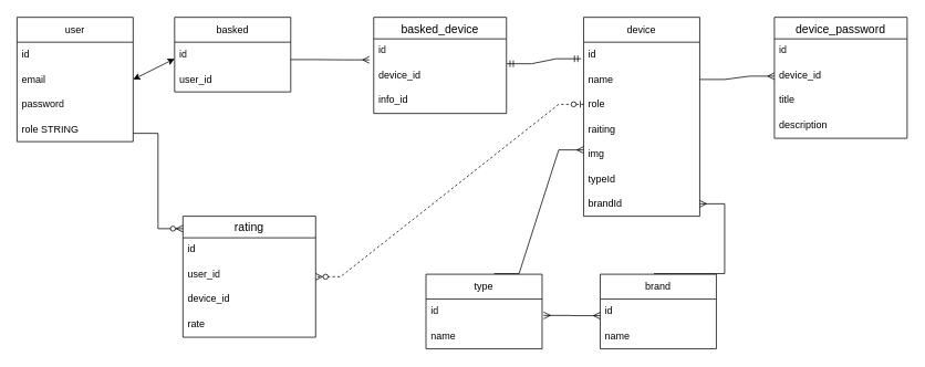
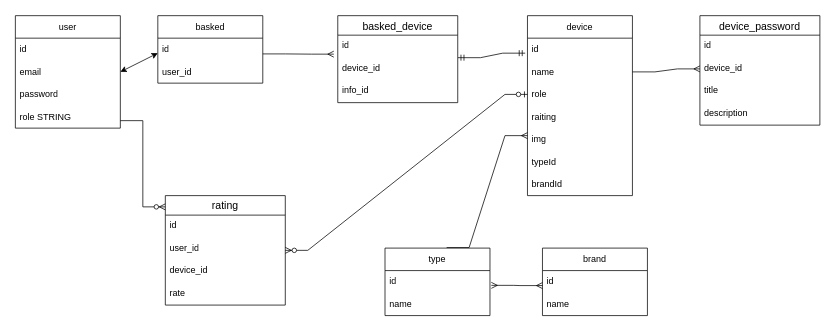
  <mxCell id="0" />
  <mxCell id="1" parent="0" />
  <mxCell id="2" value="user" style="swimlane;fontStyle=0;childLayout=stackLayout;horizontal=1;startSize=30;horizontalStack=0;resizeParent=1;resizeParentMax=0;resizeLast=0;collapsible=1;marginBottom=0;whiteSpace=wrap;html=1;" vertex="1" parent="1"><mxGeometry x="20" y="20" width="140" height="150" as="geometry" /></mxCell>
  <mxCell id="3" value="id" style="text;strokeColor=none;fillColor=none;align=left;verticalAlign=middle;spacingLeft=4;spacingRight=4;overflow=hidden;points=[[0,0.5],[1,0.5]];portConstraint=eastwest;rotatable=0;whiteSpace=wrap;html=1;" vertex="1" parent="2"><mxGeometry y="30" width="140" height="30" as="geometry" /></mxCell>
  <mxCell id="4" value="email" style="text;strokeColor=none;fillColor=none;align=left;verticalAlign=middle;spacingLeft=4;spacingRight=4;overflow=hidden;points=[[0,0.5],[1,0.5]];portConstraint=eastwest;rotatable=0;whiteSpace=wrap;html=1;" vertex="1" parent="2"><mxGeometry y="60" width="140" height="30" as="geometry" /></mxCell>
  <mxCell id="5" value="password" style="text;strokeColor=none;fillColor=none;align=left;verticalAlign=middle;spacingLeft=4;spacingRight=4;overflow=hidden;points=[[0,0.5],[1,0.5]];portConstraint=eastwest;rotatable=0;whiteSpace=wrap;html=1;" vertex="1" parent="2"><mxGeometry y="90" width="140" height="30" as="geometry" /></mxCell>
  <mxCell id="6" value="role STRING" style="text;strokeColor=none;fillColor=none;align=left;verticalAlign=middle;spacingLeft=4;spacingRight=4;overflow=hidden;points=[[0,0.5],[1,0.5]];portConstraint=eastwest;rotatable=0;whiteSpace=wrap;html=1;" vertex="1" parent="2"><mxGeometry y="120" width="140" height="30" as="geometry" /></mxCell>
  <mxCell id="7" value="basked" style="swimlane;fontStyle=0;childLayout=stackLayout;horizontal=1;startSize=30;horizontalStack=0;resizeParent=1;resizeParentMax=0;resizeLast=0;collapsible=1;marginBottom=0;whiteSpace=wrap;html=1;" vertex="1" parent="1"><mxGeometry x="210" y="20" width="140" height="90" as="geometry" /></mxCell>
  <mxCell id="8" value="id" style="text;strokeColor=none;fillColor=none;align=left;verticalAlign=middle;spacingLeft=4;spacingRight=4;overflow=hidden;points=[[0,0.5],[1,0.5]];portConstraint=eastwest;rotatable=0;whiteSpace=wrap;html=1;" vertex="1" parent="7"><mxGeometry y="30" width="140" height="30" as="geometry" /></mxCell>
  <mxCell id="9" value="user_id" style="text;strokeColor=none;fillColor=none;align=left;verticalAlign=middle;spacingLeft=4;spacingRight=4;overflow=hidden;points=[[0,0.5],[1,0.5]];portConstraint=eastwest;rotatable=0;whiteSpace=wrap;html=1;" vertex="1" parent="7"><mxGeometry y="60" width="140" height="30" as="geometry" /></mxCell>
  <mxCell id="10" value="" style="endArrow=classic;startArrow=classic;html=1;rounded=0;exitX=1;exitY=0.5;exitDx=0;exitDy=0;" edge="1" parent="1" source="4"><mxGeometry width="50" height="50" relative="1" as="geometry"><mxPoint x="160" y="120" as="sourcePoint" /><mxPoint x="210" y="70" as="targetPoint" /></mxGeometry></mxCell>
  <mxCell id="11" value="device" style="swimlane;fontStyle=0;childLayout=stackLayout;horizontal=1;startSize=30;horizontalStack=0;resizeParent=1;resizeParentMax=0;resizeLast=0;collapsible=1;marginBottom=0;whiteSpace=wrap;html=1;" vertex="1" parent="1"><mxGeometry x="703" y="20" width="140" height="240" as="geometry" /></mxCell>
  <mxCell id="12" value="id" style="text;strokeColor=none;fillColor=none;align=left;verticalAlign=middle;spacingLeft=4;spacingRight=4;overflow=hidden;points=[[0,0.5],[1,0.5]];portConstraint=eastwest;rotatable=0;whiteSpace=wrap;html=1;" vertex="1" parent="11"><mxGeometry y="30" width="140" height="30" as="geometry" /></mxCell>
  <mxCell id="13" value="name" style="text;strokeColor=none;fillColor=none;align=left;verticalAlign=middle;spacingLeft=4;spacingRight=4;overflow=hidden;points=[[0,0.5],[1,0.5]];portConstraint=eastwest;rotatable=0;whiteSpace=wrap;html=1;" vertex="1" parent="11"><mxGeometry y="60" width="140" height="30" as="geometry" /></mxCell>
  <mxCell id="14" value="role" style="text;strokeColor=none;fillColor=none;align=left;verticalAlign=middle;spacingLeft=4;spacingRight=4;overflow=hidden;points=[[0,0.5],[1,0.5]];portConstraint=eastwest;rotatable=0;whiteSpace=wrap;html=1;" vertex="1" parent="11"><mxGeometry y="90" width="140" height="30" as="geometry" /></mxCell>
  <mxCell id="15" value="raiting&lt;span style=&quot;color: rgba(0, 0, 0, 0); font-family: monospace; font-size: 0px; text-wrap: nowrap;&quot;&gt;%3CmxGraphModel%3E%3Croot%3E%3CmxCell%20id%3D%220%22%2F%3E%3CmxCell%20id%3D%221%22%20parent%3D%220%22%2F%3E%3CmxCell%20id%3D%222%22%20value%3D%22user%22%20style%3D%22swimlane%3BfontStyle%3D0%3BchildLayout%3DstackLayout%3Bhorizontal%3D1%3BstartSize%3D30%3BhorizontalStack%3D0%3BresizeParent%3D1%3BresizeParentMax%3D0%3BresizeLast%3D0%3Bcollapsible%3D1%3BmarginBottom%3D0%3BwhiteSpace%3Dwrap%3Bhtml%3D1%3B%22%20vertex%3D%221%22%20parent%3D%221%22%3E%3CmxGeometry%20x%3D%22100%22%20y%3D%22200%22%20width%3D%22140%22%20height%3D%22150%22%20as%3D%22geometry%22%2F%3E%3C%2FmxCell%3E%3CmxCell%20id%3D%223%22%20value%3D%22id%22%20style%3D%22text%3BstrokeColor%3Dnone%3BfillColor%3Dnone%3Balign%3Dleft%3BverticalAlign%3Dmiddle%3BspacingLeft%3D4%3BspacingRight%3D4%3Boverflow%3Dhidden%3Bpoints%3D%5B%5B0%2C0.5%5D%2C%5B1%2C0.5%5D%5D%3BportConstraint%3Deastwest%3Brotatable%3D0%3BwhiteSpace%3Dwrap%3Bhtml%3D1%3B%22%20vertex%3D%221%22%20parent%3D%222%22%3E%3CmxGeometry%20y%3D%2230%22%20width%3D%22140%22%20height%3D%2230%22%20as%3D%22geometry%22%2F%3E%3C%2FmxCell%3E%3CmxCell%20id%3D%224%22%20value%3D%22email%22%20style%3D%22text%3BstrokeColor%3Dnone%3BfillColor%3Dnone%3Balign%3Dleft%3BverticalAlign%3Dmiddle%3BspacingLeft%3D4%3BspacingRight%3D4%3Boverflow%3Dhidden%3Bpoints%3D%5B%5B0%2C0.5%5D%2C%5B1%2C0.5%5D%5D%3BportConstraint%3Deastwest%3Brotatable%3D0%3BwhiteSpace%3Dwrap%3Bhtml%3D1%3B%22%20vertex%3D%221%22%20parent%3D%222%22%3E%3CmxGeometry%20y%3D%2260%22%20width%3D%22140%22%20height%3D%2230%22%20as%3D%22geometry%22%2F%3E%3C%2FmxCell%3E%3CmxCell%20id%3D%225%22%20value%3D%22password%22%20style%3D%22text%3BstrokeColor%3Dnone%3BfillColor%3Dnone%3Balign%3Dleft%3BverticalAlign%3Dmiddle%3BspacingLeft%3D4%3BspacingRight%3D4%3Boverflow%3Dhidden%3Bpoints%3D%5B%5B0%2C0.5%5D%2C%5B1%2C0.5%5D%5D%3BportConstraint%3Deastwest%3Brotatable%3D0%3BwhiteSpace%3Dwrap%3Bhtml%3D1%3B%22%20vertex%3D%221%22%20parent%3D%222%22%3E%3CmxGeometry%20y%3D%2290%22%20width%3D%22140%22%20height%3D%2230%22%20as%3D%22geometry%22%2F%3E%3C%2FmxCell%3E%3CmxCell%20id%3D%226%22%20value%3D%22role%20STRING%22%20style%3D%22text%3BstrokeColor%3Dnone%3BfillColor%3Dnone%3Balign%3Dleft%3BverticalAlign%3Dmiddle%3BspacingLeft%3D4%3BspacingRight%3D4%3Boverflow%3Dhidden%3Bpoints%3D%5B%5B0%2C0.5%5D%2C%5B1%2C0.5%5D%5D%3BportConstraint%3Deastwest%3Brotatable%3D0%3BwhiteSpace%3Dwrap%3Bhtml%3D1%3B%22%20vertex%3D%221%22%20parent%3D%222%22%3E%3CmxGeometry%20y%3D%22120%22%20width%3D%22140%22%20height%3D%2230%22%20as%3D%22geometry%22%2F%3E%3C%2FmxCell%3E%3C%2Froot%3E%3C%2FmxGraphModel%3E&lt;/span&gt;" style="text;strokeColor=none;fillColor=none;align=left;verticalAlign=middle;spacingLeft=4;spacingRight=4;overflow=hidden;points=[[0,0.5],[1,0.5]];portConstraint=eastwest;rotatable=0;whiteSpace=wrap;html=1;" vertex="1" parent="11"><mxGeometry y="120" width="140" height="30" as="geometry" /></mxCell>
  <mxCell id="16" value="img" style="text;strokeColor=none;fillColor=none;align=left;verticalAlign=middle;spacingLeft=4;spacingRight=4;overflow=hidden;points=[[0,0.5],[1,0.5]];portConstraint=eastwest;rotatable=0;whiteSpace=wrap;html=1;" vertex="1" parent="11"><mxGeometry y="150" width="140" height="30" as="geometry" /></mxCell>
  <mxCell id="17" value="typeId" style="text;strokeColor=none;fillColor=none;align=left;verticalAlign=middle;spacingLeft=4;spacingRight=4;overflow=hidden;points=[[0,0.5],[1,0.5]];portConstraint=eastwest;rotatable=0;whiteSpace=wrap;html=1;" vertex="1" parent="11"><mxGeometry y="180" width="140" height="30" as="geometry" /></mxCell>
  <mxCell id="18" value="brandId" style="text;strokeColor=none;fillColor=none;align=left;verticalAlign=middle;spacingLeft=4;spacingRight=4;overflow=hidden;points=[[0,0.5],[1,0.5]];portConstraint=eastwest;rotatable=0;whiteSpace=wrap;html=1;" vertex="1" parent="11"><mxGeometry y="210" width="140" height="30" as="geometry" /></mxCell>
  <mxCell id="19" value="type" style="swimlane;fontStyle=0;childLayout=stackLayout;horizontal=1;startSize=30;horizontalStack=0;resizeParent=1;resizeParentMax=0;resizeLast=0;collapsible=1;marginBottom=0;whiteSpace=wrap;html=1;" vertex="1" parent="1"><mxGeometry x="513" y="330" width="140" height="90" as="geometry" /></mxCell>
  <mxCell id="20" value="id" style="text;strokeColor=none;fillColor=none;align=left;verticalAlign=middle;spacingLeft=4;spacingRight=4;overflow=hidden;points=[[0,0.5],[1,0.5]];portConstraint=eastwest;rotatable=0;whiteSpace=wrap;html=1;" vertex="1" parent="19"><mxGeometry y="30" width="140" height="30" as="geometry" /></mxCell>
  <mxCell id="21" value="name" style="text;strokeColor=none;fillColor=none;align=left;verticalAlign=middle;spacingLeft=4;spacingRight=4;overflow=hidden;points=[[0,0.5],[1,0.5]];portConstraint=eastwest;rotatable=0;whiteSpace=wrap;html=1;" vertex="1" parent="19"><mxGeometry y="60" width="140" height="30" as="geometry" /></mxCell>
  <mxCell id="22" value="brand" style="swimlane;fontStyle=0;childLayout=stackLayout;horizontal=1;startSize=30;horizontalStack=0;resizeParent=1;resizeParentMax=0;resizeLast=0;collapsible=1;marginBottom=0;whiteSpace=wrap;html=1;" vertex="1" parent="1"><mxGeometry x="723" y="330" width="140" height="90" as="geometry" /></mxCell>
  <mxCell id="23" value="id" style="text;strokeColor=none;fillColor=none;align=left;verticalAlign=middle;spacingLeft=4;spacingRight=4;overflow=hidden;points=[[0,0.5],[1,0.5]];portConstraint=eastwest;rotatable=0;whiteSpace=wrap;html=1;" vertex="1" parent="22"><mxGeometry y="30" width="140" height="30" as="geometry" /></mxCell>
  <mxCell id="24" value="name" style="text;strokeColor=none;fillColor=none;align=left;verticalAlign=middle;spacingLeft=4;spacingRight=4;overflow=hidden;points=[[0,0.5],[1,0.5]];portConstraint=eastwest;rotatable=0;whiteSpace=wrap;html=1;" vertex="1" parent="22"><mxGeometry y="60" width="140" height="30" as="geometry" /></mxCell>
  <mxCell id="25" value="" style="edgeStyle=entityRelationEdgeStyle;fontSize=12;html=1;endArrow=ERmany;rounded=0;exitX=0.587;exitY=-0.008;exitDx=0;exitDy=0;exitPerimeter=0;" edge="1" parent="1" source="19"><mxGeometry width="100" height="100" relative="1" as="geometry"><mxPoint x="603" y="280" as="sourcePoint" /><mxPoint x="703" y="180" as="targetPoint" /><Array as="points"><mxPoint x="623" y="210" /><mxPoint x="693" y="250" /><mxPoint x="673" y="180" /><mxPoint x="643" y="300" /><mxPoint x="613" y="240" /><mxPoint x="653" y="250" /><mxPoint x="613" y="260" /><mxPoint x="613" y="250" /><mxPoint x="633" y="230" /></Array></mxGeometry></mxCell>
- <mxCell id="26" value="" style="edgeStyle=entityRelationEdgeStyle;fontSize=12;html=1;endArrow=ERmany;rounded=0;exitX=0.462;exitY=-0.008;exitDx=0;exitDy=0;exitPerimeter=0;" edge="1" parent="1" source="22" target="18"><mxGeometry width="100" height="100" relative="1" as="geometry"><mxPoint x="794" y="340" as="sourcePoint" /><mxPoint x="792" y="270" as="targetPoint" /><Array as="points"><mxPoint x="833" y="270" /><mxPoint x="712" y="300" /><mxPoint x="823" y="280" /><mxPoint x="803" y="290" /><mxPoint x="782" y="340" /><mxPoint x="844" y="320" /><mxPoint x="762" y="270" /><mxPoint x="804" y="290" /><mxPoint x="732" y="390" /><mxPoint x="702" y="330" /><mxPoint x="742" y="340" /><mxPoint x="702" y="350" /><mxPoint x="702" y="340" /><mxPoint x="722" y="320" /></Array></mxGeometry></mxCell>
  <mxCell id="27" value="" style="edgeStyle=entityRelationEdgeStyle;fontSize=12;html=1;endArrow=ERmany;startArrow=ERmany;rounded=0;exitX=1.013;exitY=0.656;exitDx=0;exitDy=0;exitPerimeter=0;" edge="1" parent="1" source="20"><mxGeometry width="100" height="100" relative="1" as="geometry"><mxPoint x="623" y="480" as="sourcePoint" /><mxPoint x="723" y="380" as="targetPoint" /></mxGeometry></mxCell>
  <mxCell id="28" value="device_password" style="swimlane;fontStyle=0;childLayout=stackLayout;horizontal=1;startSize=26;horizontalStack=0;resizeParent=1;resizeParentMax=0;resizeLast=0;collapsible=1;marginBottom=0;align=center;fontSize=14;" vertex="1" parent="1"><mxGeometry x="933" y="20" width="160" height="146" as="geometry" /></mxCell>
  <mxCell id="29" value="id" style="text;strokeColor=none;fillColor=none;spacingLeft=4;spacingRight=4;overflow=hidden;rotatable=0;points=[[0,0.5],[1,0.5]];portConstraint=eastwest;fontSize=12;whiteSpace=wrap;html=1;" vertex="1" parent="28"><mxGeometry y="26" width="160" height="30" as="geometry" /></mxCell>
  <mxCell id="30" value="device_id" style="text;strokeColor=none;fillColor=none;spacingLeft=4;spacingRight=4;overflow=hidden;rotatable=0;points=[[0,0.5],[1,0.5]];portConstraint=eastwest;fontSize=12;whiteSpace=wrap;html=1;" vertex="1" parent="28"><mxGeometry y="56" width="160" height="30" as="geometry" /></mxCell>
  <mxCell id="31" value="title&lt;span style=&quot;color: rgba(0, 0, 0, 0); font-family: monospace; font-size: 0px; text-wrap: nowrap;&quot;&gt;%3CmxGraphModel%3E%3Croot%3E%3CmxCell%20id%3D%220%22%2F%3E%3CmxCell%20id%3D%221%22%20parent%3D%220%22%2F%3E%3CmxCell%20id%3D%222%22%20value%3D%22%22%20style%3D%22edgeStyle%3DentityRelationEdgeStyle%3BfontSize%3D12%3Bhtml%3D1%3BendArrow%3DERmany%3Brounded%3D0%3BexitX%3D0.587%3BexitY%3D-0.008%3BexitDx%3D0%3BexitDy%3D0%3BexitPerimeter%3D0%3B%22%20edge%3D%221%22%20parent%3D%221%22%3E%3CmxGeometry%20width%3D%22100%22%20height%3D%22100%22%20relative%3D%221%22%20as%3D%22geometry%22%3E%3CmxPoint%20x%3D%22532%22%20y%3D%22509%22%20as%3D%22sourcePoint%22%2F%3E%3CmxPoint%20x%3D%22640%22%20y%3D%22360%22%20as%3D%22targetPoint%22%2F%3E%3CArray%20as%3D%22points%22%3E%3CmxPoint%20x%3D%22560%22%20y%3D%22390%22%2F%3E%3CmxPoint%20x%3D%22630%22%20y%3D%22430%22%2F%3E%3CmxPoint%20x%3D%22610%22%20y%3D%22360%22%2F%3E%3CmxPoint%20x%3D%22580%22%20y%3D%22480%22%2F%3E%3CmxPoint%20x%3D%22550%22%20y%3D%22420%22%2F%3E%3CmxPoint%20x%3D%22590%22%20y%3D%22430%22%2F%3E%3CmxPoint%20x%3D%22550%22%20y%3D%22440%22%2F%3E%3CmxPoint%20x%3D%22550%22%20y%3D%22430%22%2F%3E%3CmxPoint%20x%3D%22570%22%20y%3D%22410%22%2F%3E%3C%2FArray%3E%3C%2FmxGeometry%3E%3C%2FmxCell%3E%3C%2Froot%3E%3C%2FmxGraphModel%3E&lt;/span&gt;&lt;span style=&quot;color: rgba(0, 0, 0, 0); font-family: monospace; font-size: 0px; text-wrap: nowrap;&quot;&gt;%3CmxGraphModel%3E%3Croot%3E%3CmxCell%20id%3D%220%22%2F%3E%3CmxCell%20id%3D%221%22%20parent%3D%220%22%2F%3E%3CmxCell%20id%3D%222%22%20value%3D%22%22%20style%3D%22edgeStyle%3DentityRelationEdgeStyle%3BfontSize%3D12%3Bhtml%3D1%3BendArrow%3DERmany%3Brounded%3D0%3BexitX%3D0.587%3BexitY%3D-0.008%3BexitDx%3D0%3BexitDy%3D0%3BexitPerimeter%3D0%3B%22%20edge%3D%221%22%20parent%3D%221%22%3E%3CmxGeometry%20width%3D%22100%22%20height%3D%22100%22%20relative%3D%221%22%20as%3D%22geometry%22%3E%3CmxPoint%20x%3D%22532%22%20y%3D%22509%22%20as%3D%22sourcePoint%22%2F%3E%3CmxPoint%20x%3D%22640%22%20y%3D%22360%22%20as%3D%22targetPoint%22%2F%3E%3CArray%20as%3D%22points%22%3E%3CmxPoint%20x%3D%22560%22%20y%3D%22390%22%2F%3E%3CmxPoint%20x%3D%22630%22%20y%3D%22430%22%2F%3E%3CmxPoint%20x%3D%22610%22%20y%3D%22360%22%2F%3E%3CmxPoint%20x%3D%22580%22%20y%3D%22480%22%2F%3E%3CmxPoint%20x%3D%22550%22%20y%3D%22420%22%2F%3E%3CmxPoint%20x%3D%22590%22%20y%3D%22430%22%2F%3E%3CmxPoint%20x%3D%22550%22%20y%3D%22440%22%2F%3E%3CmxPoint%20x%3D%22550%22%20y%3D%22430%22%2F%3E%3CmxPoint%20x%3D%22570%22%20y%3D%22410%22%2F%3E%3C%2FArray%3E%3C%2FmxGeometry%3E%3C%2FmxCell%3E%3C%2Froot%3E%3C%2FmxGraphModel%3E&lt;/span&gt;" style="text;strokeColor=none;fillColor=none;spacingLeft=4;spacingRight=4;overflow=hidden;rotatable=0;points=[[0,0.5],[1,0.5]];portConstraint=eastwest;fontSize=12;whiteSpace=wrap;html=1;" vertex="1" parent="28"><mxGeometry y="86" width="160" height="30" as="geometry" /></mxCell>
  <mxCell id="32" value="description" style="text;strokeColor=none;fillColor=none;spacingLeft=4;spacingRight=4;overflow=hidden;rotatable=0;points=[[0,0.5],[1,0.5]];portConstraint=eastwest;fontSize=12;whiteSpace=wrap;html=1;" vertex="1" parent="28"><mxGeometry y="116" width="160" height="30" as="geometry" /></mxCell>
  <mxCell id="33" value="" style="edgeStyle=entityRelationEdgeStyle;fontSize=12;html=1;endArrow=ERmany;rounded=0;entryX=0;entryY=0.5;entryDx=0;entryDy=0;exitX=1;exitY=0.5;exitDx=0;exitDy=0;" edge="1" parent="1" source="13" target="30"><mxGeometry width="100" height="100" relative="1" as="geometry"><mxPoint x="913" y="330" as="sourcePoint" /><mxPoint x="1013" y="230" as="targetPoint" /></mxGeometry></mxCell>
  <mxCell id="34" value="basked_device" style="swimlane;fontStyle=0;childLayout=stackLayout;horizontal=1;startSize=26;horizontalStack=0;resizeParent=1;resizeParentMax=0;resizeLast=0;collapsible=1;marginBottom=0;align=center;fontSize=14;" vertex="1" parent="1"><mxGeometry x="450" y="20" width="160" height="116" as="geometry" /></mxCell>
  <mxCell id="35" value="id" style="text;strokeColor=none;fillColor=none;spacingLeft=4;spacingRight=4;overflow=hidden;rotatable=0;points=[[0,0.5],[1,0.5]];portConstraint=eastwest;fontSize=12;whiteSpace=wrap;html=1;" vertex="1" parent="34"><mxGeometry y="26" width="160" height="30" as="geometry" /></mxCell>
  <mxCell id="36" value="device_id" style="text;strokeColor=none;fillColor=none;spacingLeft=4;spacingRight=4;overflow=hidden;rotatable=0;points=[[0,0.5],[1,0.5]];portConstraint=eastwest;fontSize=12;whiteSpace=wrap;html=1;" vertex="1" parent="34"><mxGeometry y="56" width="160" height="30" as="geometry" /></mxCell>
  <mxCell id="37" value="info_id" style="text;strokeColor=none;fillColor=none;spacingLeft=4;spacingRight=4;overflow=hidden;rotatable=0;points=[[0,0.5],[1,0.5]];portConstraint=eastwest;fontSize=12;whiteSpace=wrap;html=1;" vertex="1" parent="34"><mxGeometry y="86" width="160" height="30" as="geometry" /></mxCell>
  <mxCell id="38" value="" style="edgeStyle=entityRelationEdgeStyle;fontSize=12;html=1;endArrow=ERmany;rounded=0;entryX=-0.033;entryY=0.844;entryDx=0;entryDy=0;entryPerimeter=0;" edge="1" parent="1" target="35"><mxGeometry width="100" height="100" relative="1" as="geometry"><mxPoint x="350" y="71" as="sourcePoint" /><mxPoint x="870" y="230" as="targetPoint" /></mxGeometry></mxCell>
  <mxCell id="39" value="" style="edgeStyle=entityRelationEdgeStyle;fontSize=12;html=1;endArrow=ERmandOne;startArrow=ERmandOne;rounded=0;exitX=1.002;exitY=1.001;exitDx=0;exitDy=0;exitPerimeter=0;" edge="1" parent="1" source="35"><mxGeometry width="100" height="100" relative="1" as="geometry"><mxPoint x="770" y="330" as="sourcePoint" /><mxPoint x="700" y="70" as="targetPoint" /></mxGeometry></mxCell>
  <mxCell id="40" value="rating" style="swimlane;fontStyle=0;childLayout=stackLayout;horizontal=1;startSize=26;horizontalStack=0;resizeParent=1;resizeParentMax=0;resizeLast=0;collapsible=1;marginBottom=0;align=center;fontSize=14;" vertex="1" parent="1"><mxGeometry x="220" y="260" width="160" height="146" as="geometry" /></mxCell>
  <mxCell id="41" value="id" style="text;strokeColor=none;fillColor=none;spacingLeft=4;spacingRight=4;overflow=hidden;rotatable=0;points=[[0,0.5],[1,0.5]];portConstraint=eastwest;fontSize=12;whiteSpace=wrap;html=1;" vertex="1" parent="40"><mxGeometry y="26" width="160" height="30" as="geometry" /></mxCell>
  <mxCell id="42" value="user_id" style="text;strokeColor=none;fillColor=none;spacingLeft=4;spacingRight=4;overflow=hidden;rotatable=0;points=[[0,0.5],[1,0.5]];portConstraint=eastwest;fontSize=12;whiteSpace=wrap;html=1;" vertex="1" parent="40"><mxGeometry y="56" width="160" height="30" as="geometry" /></mxCell>
  <mxCell id="43" value="device_id" style="text;strokeColor=none;fillColor=none;spacingLeft=4;spacingRight=4;overflow=hidden;rotatable=0;points=[[0,0.5],[1,0.5]];portConstraint=eastwest;fontSize=12;whiteSpace=wrap;html=1;" vertex="1" parent="40"><mxGeometry y="86" width="160" height="30" as="geometry" /></mxCell>
  <mxCell id="44" value="rate" style="text;strokeColor=none;fillColor=none;spacingLeft=4;spacingRight=4;overflow=hidden;rotatable=0;points=[[0,0.5],[1,0.5]];portConstraint=eastwest;fontSize=12;whiteSpace=wrap;html=1;" vertex="1" parent="40"><mxGeometry y="116" width="160" height="30" as="geometry" /></mxCell>
  <mxCell id="45" value="" style="edgeStyle=entityRelationEdgeStyle;fontSize=12;html=1;endArrow=ERzeroToMany;endFill=1;rounded=0;exitX=1;exitY=0.667;exitDx=0;exitDy=0;exitPerimeter=0;" edge="1" parent="1" source="6"><mxGeometry width="100" height="100" relative="1" as="geometry"><mxPoint x="171.57" y="160" as="sourcePoint" /><mxPoint x="220.001" y="275" as="targetPoint" /><Array as="points"><mxPoint x="281.57" y="255" /></Array></mxGeometry></mxCell>
- <mxCell id="46" value="" style="edgeStyle=entityRelationEdgeStyle;fontSize=12;html=1;endArrow=ERzeroToMany;startArrow=ERzeroToOne;rounded=0;exitX=0;exitY=0.5;exitDx=0;exitDy=0;dashed=1;" edge="1" parent="1" source="14" target="40"><mxGeometry width="100" height="100" relative="1" as="geometry"><mxPoint x="700" y="140" as="sourcePoint" /><mxPoint x="640" y="230" as="targetPoint" /></mxGeometry></mxCell>
+ <mxCell id="46" value="" style="edgeStyle=entityRelationEdgeStyle;fontSize=12;html=1;endArrow=ERzeroToMany;startArrow=ERzeroToOne;rounded=0;exitX=0;exitY=0.5;exitDx=0;exitDy=0;" edge="1" parent="1" source="14" target="40"><mxGeometry width="100" height="100" relative="1" as="geometry"><mxPoint x="700" y="140" as="sourcePoint" /><mxPoint x="640" y="230" as="targetPoint" /></mxGeometry></mxCell>
